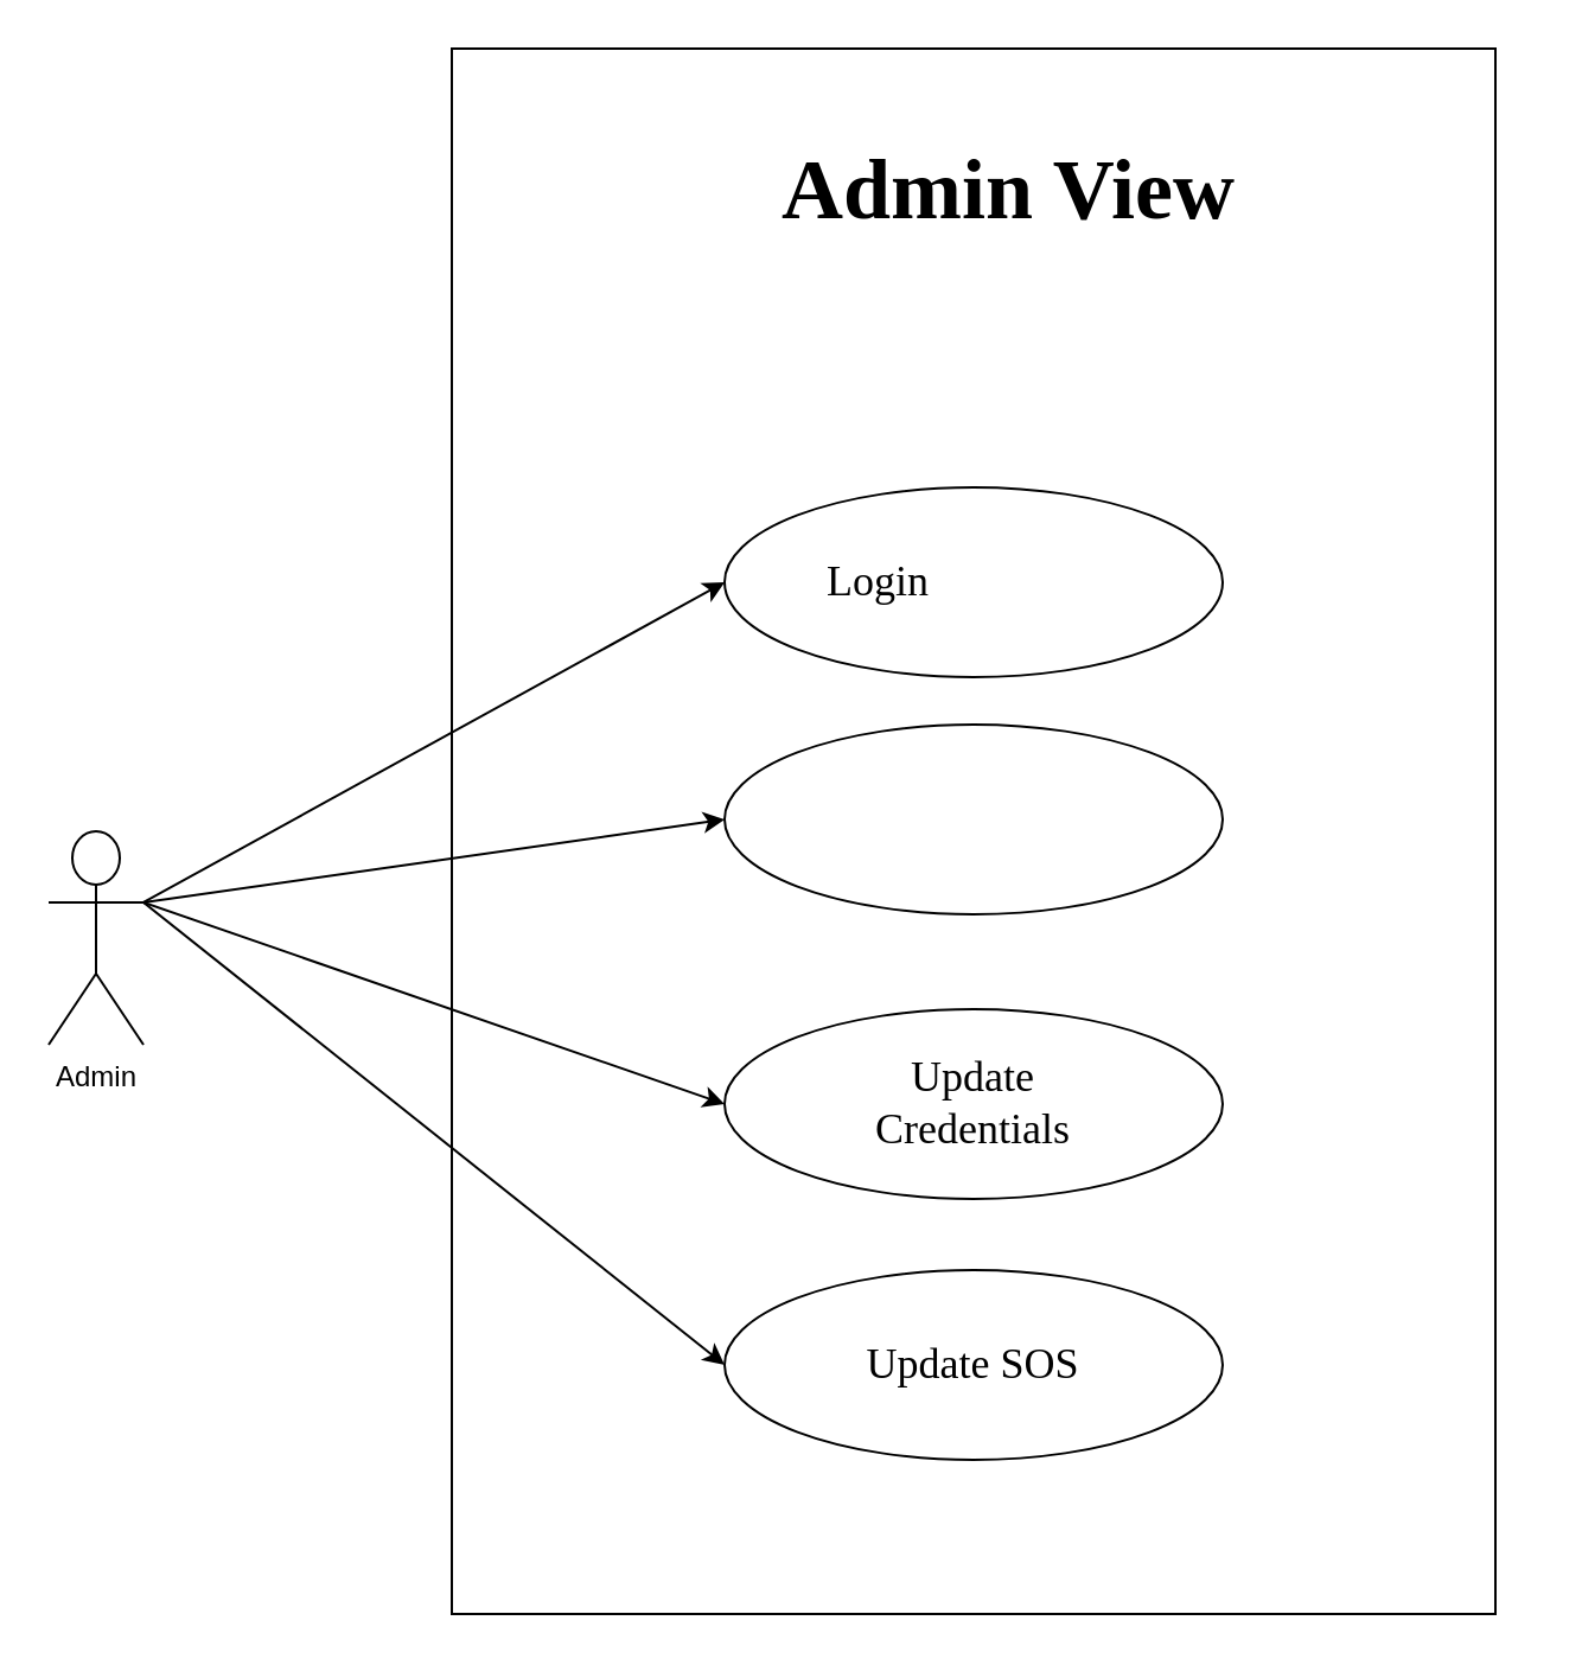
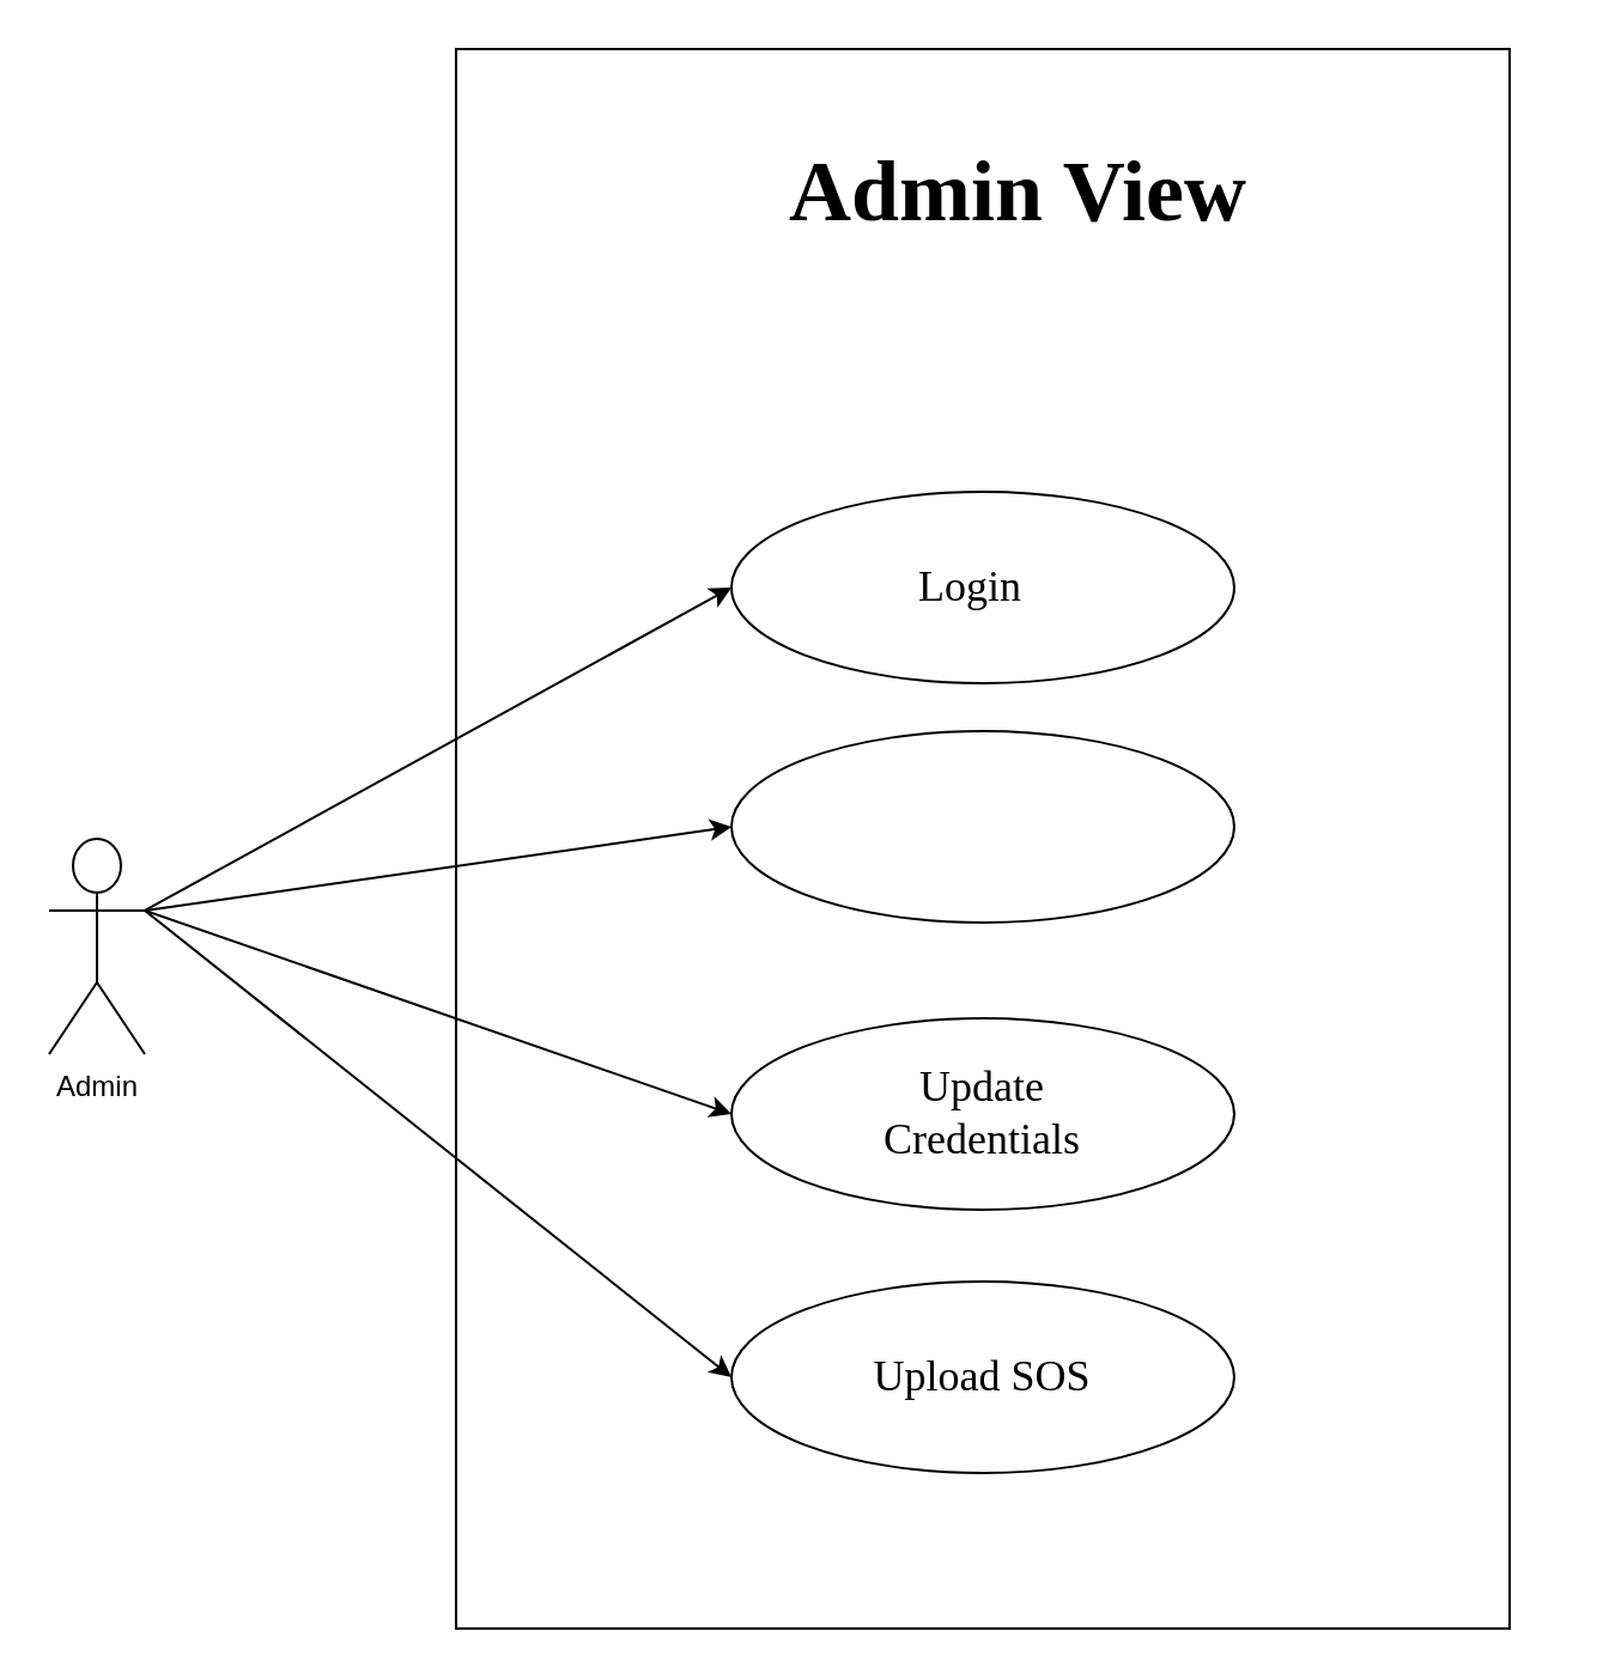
  <mxCell id="0" />
  <mxCell id="1" parent="0" />
  <mxCell id="2" value="" style="rounded=0;whiteSpace=wrap;html=1;" vertex="1" parent="1"><mxGeometry x="190" y="20" width="440" height="660" as="geometry" /></mxCell>
  <mxCell id="3" value="" style="group" vertex="1" connectable="0" parent="1"><mxGeometry x="305" y="205" width="210" height="80" as="geometry" /></mxCell>
  <mxCell id="4" value="" style="ellipse;whiteSpace=wrap;html=1;" vertex="1" parent="3"><mxGeometry width="210" height="80" as="geometry" /></mxCell>
- <mxCell id="5" value="&lt;font face=&quot;Tahoma&quot; style=&quot;font-size: 18px;&quot;&gt;Login&lt;/font&gt;" style="text;html=1;align=center;verticalAlign=middle;whiteSpace=wrap;rounded=0;" vertex="1" parent="3"><mxGeometry x="35" y="25" width="60" height="30" as="geometry" /></mxCell>
+ <mxCell id="5" value="&lt;font face=&quot;Tahoma&quot; style=&quot;font-size: 18px;&quot;&gt;Login&lt;/font&gt;" style="text;html=1;align=center;verticalAlign=middle;whiteSpace=wrap;rounded=0;" vertex="1" parent="3"><mxGeometry x="70" y="25" width="60" height="30" as="geometry" /></mxCell>
  <mxCell id="6" value="" style="group" vertex="1" connectable="0" parent="1"><mxGeometry x="305" y="305" width="210" height="80" as="geometry" /></mxCell>
  <mxCell id="7" value="" style="ellipse;whiteSpace=wrap;html=1;" vertex="1" parent="6"><mxGeometry width="210" height="80" as="geometry" /></mxCell>
  <mxCell id="8" value="" style="group" vertex="1" connectable="0" parent="1"><mxGeometry x="305" y="535" width="210" height="80" as="geometry" /></mxCell>
  <mxCell id="9" value="" style="ellipse;whiteSpace=wrap;html=1;" vertex="1" parent="8"><mxGeometry width="210" height="80" as="geometry" /></mxCell>
- <mxCell id="10" value="&lt;font face=&quot;Tahoma&quot; style=&quot;font-size: 18px;&quot;&gt;Update SOS&lt;/font&gt;" style="text;html=1;align=center;verticalAlign=middle;whiteSpace=wrap;rounded=0;" vertex="1" parent="8"><mxGeometry x="35" y="10" width="140" height="60" as="geometry" /></mxCell>
+ <mxCell id="10" value="&lt;font face=&quot;Tahoma&quot; style=&quot;font-size: 18px;&quot;&gt;Upload SOS&lt;/font&gt;" style="text;html=1;align=center;verticalAlign=middle;whiteSpace=wrap;rounded=0;" vertex="1" parent="8"><mxGeometry x="35" y="10" width="140" height="60" as="geometry" /></mxCell>
  <mxCell id="11" value="Admin" style="shape=umlActor;verticalLabelPosition=bottom;verticalAlign=top;html=1;outlineConnect=0;" vertex="1" parent="1"><mxGeometry x="20" y="350" width="40" height="90" as="geometry" /></mxCell>
  <mxCell id="12" value="" style="endArrow=classic;html=1;rounded=0;exitX=1;exitY=0.333;exitDx=0;exitDy=0;exitPerimeter=0;entryX=0;entryY=0.5;entryDx=0;entryDy=0;" edge="1" parent="1" source="11" target="4"><mxGeometry width="50" height="50" relative="1" as="geometry"><mxPoint x="35" y="685" as="sourcePoint" /><mxPoint x="305" y="245" as="targetPoint" /></mxGeometry></mxCell>
  <mxCell id="13" value="" style="endArrow=classic;html=1;rounded=0;exitX=1;exitY=0.333;exitDx=0;exitDy=0;exitPerimeter=0;entryX=0;entryY=0.5;entryDx=0;entryDy=0;" edge="1" parent="1" source="11" target="7"><mxGeometry width="50" height="50" relative="1" as="geometry"><mxPoint x="35" y="335" as="sourcePoint" /><mxPoint x="315" y="255" as="targetPoint" /></mxGeometry></mxCell>
  <mxCell id="14" value="&lt;font face=&quot;Times New Roman&quot; style=&quot;font-size: 36px;&quot;&gt;&lt;b style=&quot;&quot;&gt;Admin View&lt;/b&gt;&lt;/font&gt;" style="text;html=1;align=center;verticalAlign=middle;whiteSpace=wrap;rounded=0;" vertex="1" parent="1"><mxGeometry x="205" y="55" width="440" height="50" as="geometry" /></mxCell>
  <mxCell id="15" value="" style="group" vertex="1" connectable="0" parent="1"><mxGeometry x="305" y="425" width="210" height="80" as="geometry" /></mxCell>
  <mxCell id="16" value="" style="ellipse;whiteSpace=wrap;html=1;" vertex="1" parent="15"><mxGeometry width="210" height="80" as="geometry" /></mxCell>
  <mxCell id="17" value="&lt;font face=&quot;Tahoma&quot; style=&quot;font-size: 18px;&quot;&gt;Update Credentials&lt;/font&gt;" style="text;html=1;align=center;verticalAlign=middle;whiteSpace=wrap;rounded=0;" vertex="1" parent="15"><mxGeometry x="35" y="10" width="140" height="60" as="geometry" /></mxCell>
  <mxCell id="18" value="" style="endArrow=classic;html=1;rounded=0;exitX=1;exitY=0.333;exitDx=0;exitDy=0;exitPerimeter=0;entryX=0;entryY=0.5;entryDx=0;entryDy=0;" edge="1" parent="1" source="11" target="16"><mxGeometry width="50" height="50" relative="1" as="geometry"><mxPoint x="35" y="335" as="sourcePoint" /><mxPoint x="315" y="355" as="targetPoint" /></mxGeometry></mxCell>
  <mxCell id="19" value="" style="endArrow=classic;html=1;rounded=0;exitX=1;exitY=0.333;exitDx=0;exitDy=0;exitPerimeter=0;entryX=0;entryY=0.5;entryDx=0;entryDy=0;" edge="1" parent="1" source="11" target="9"><mxGeometry width="50" height="50" relative="1" as="geometry"><mxPoint x="35" y="335" as="sourcePoint" /><mxPoint x="315" y="475" as="targetPoint" /></mxGeometry></mxCell>
